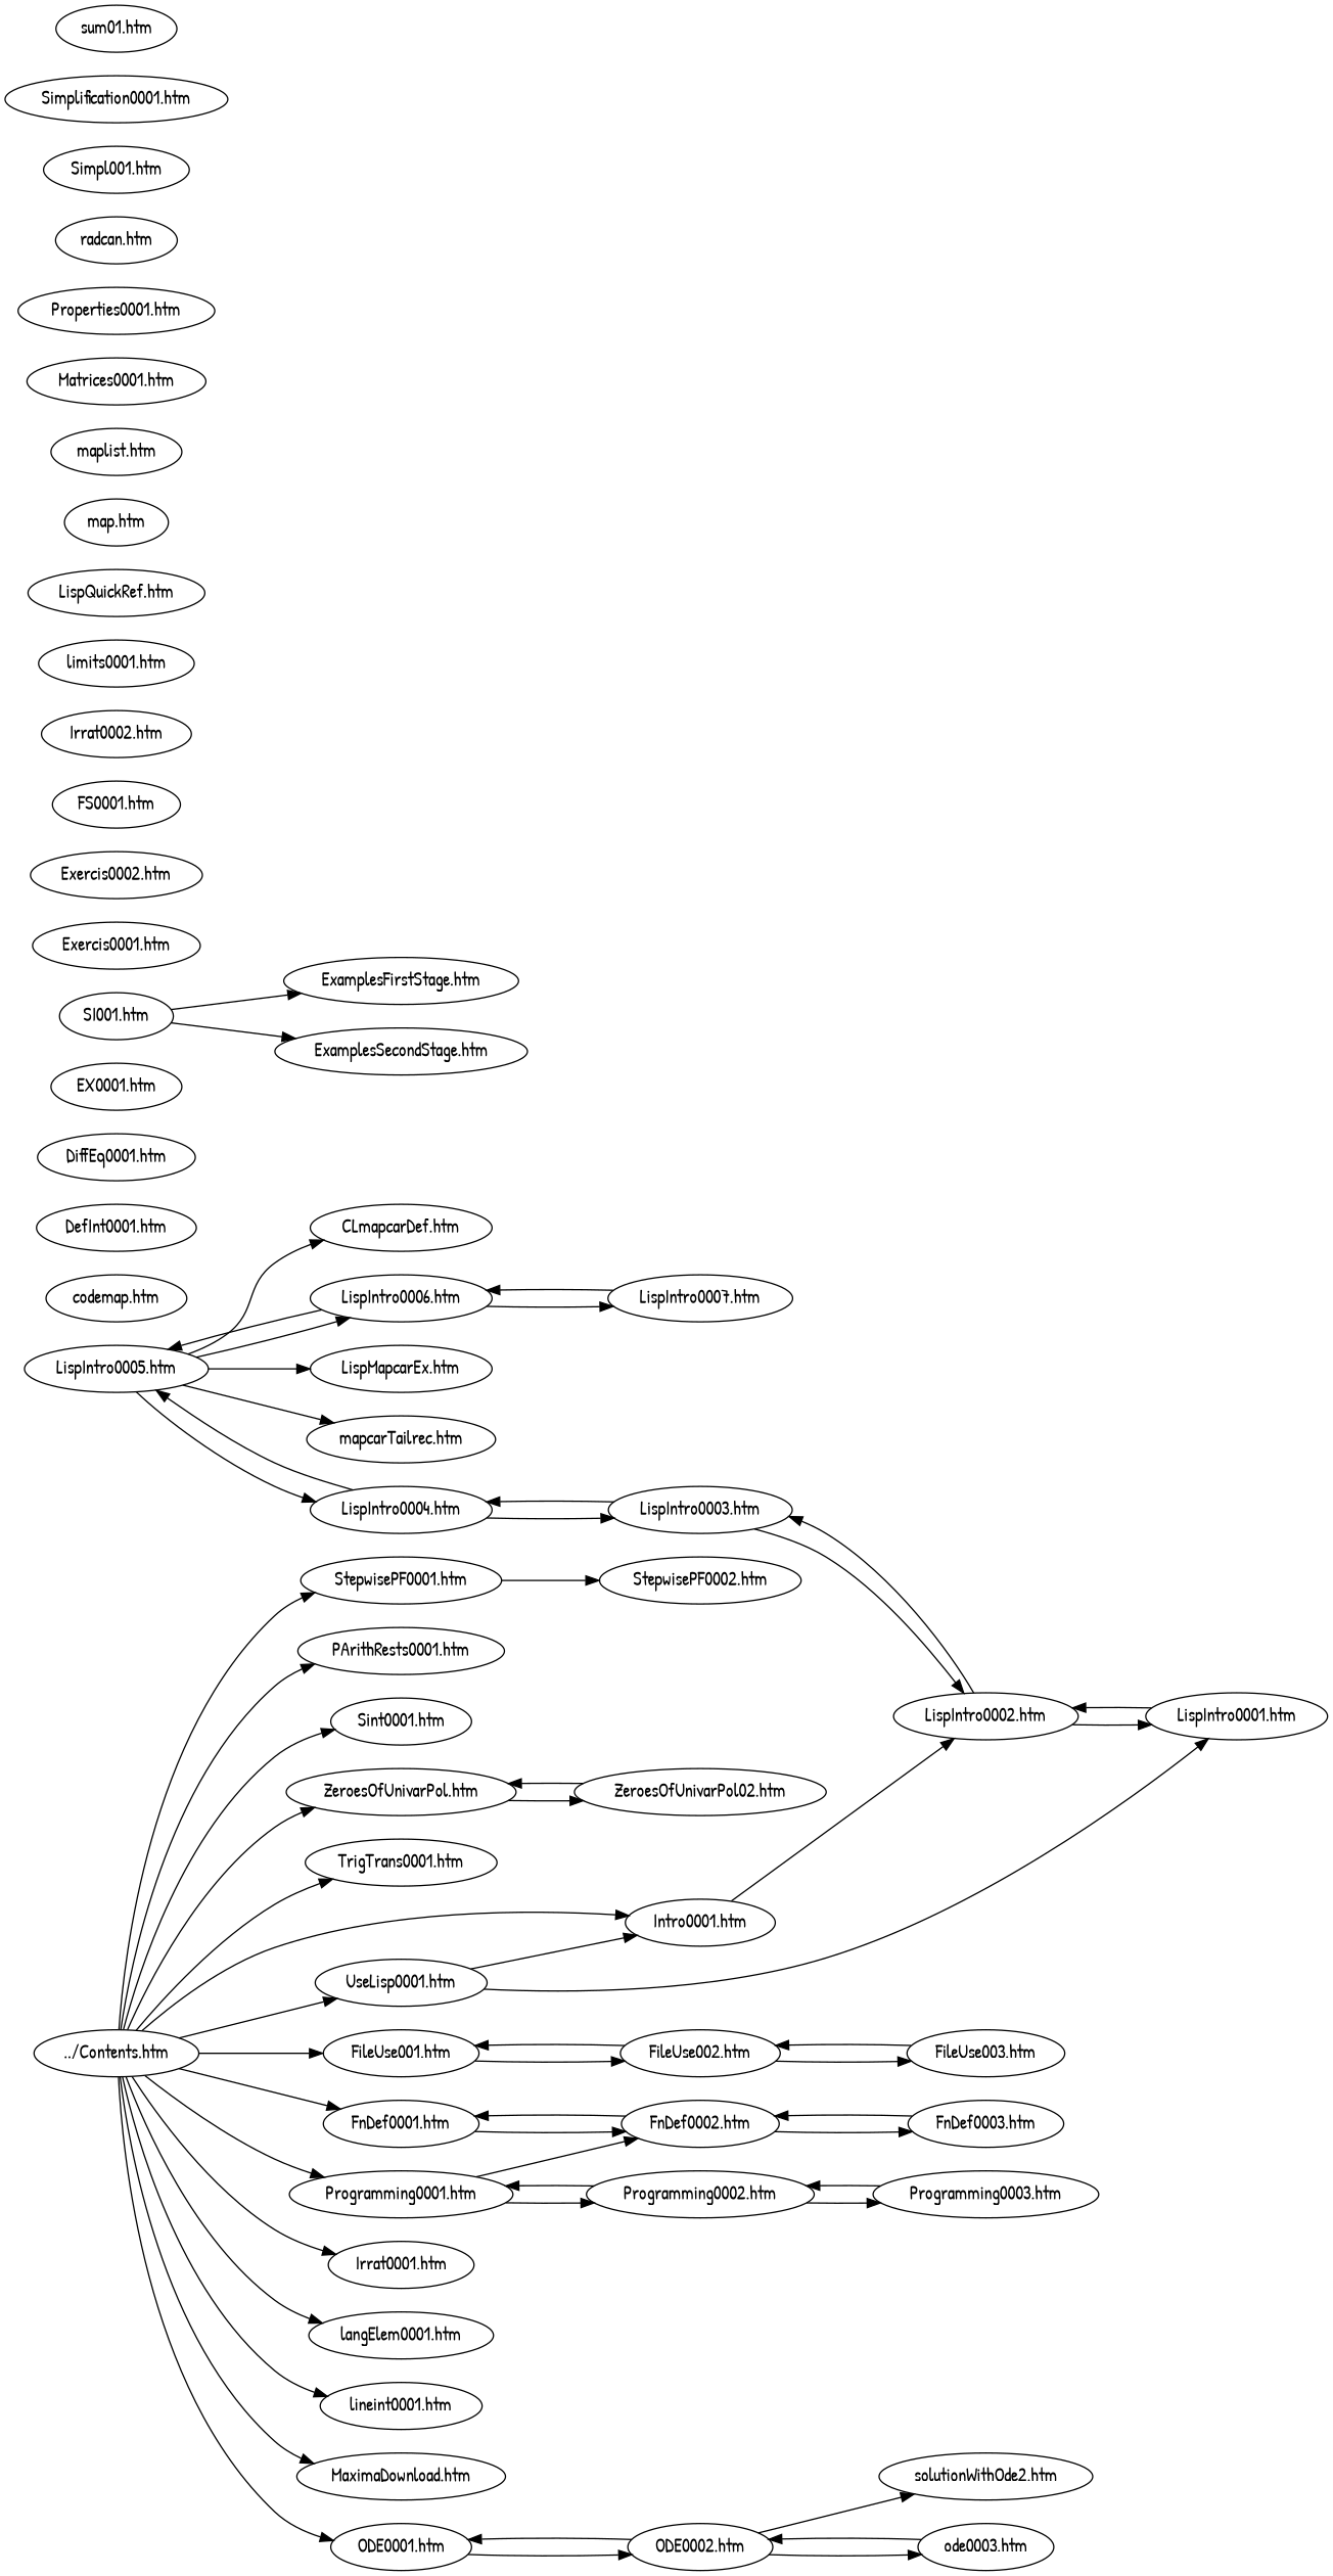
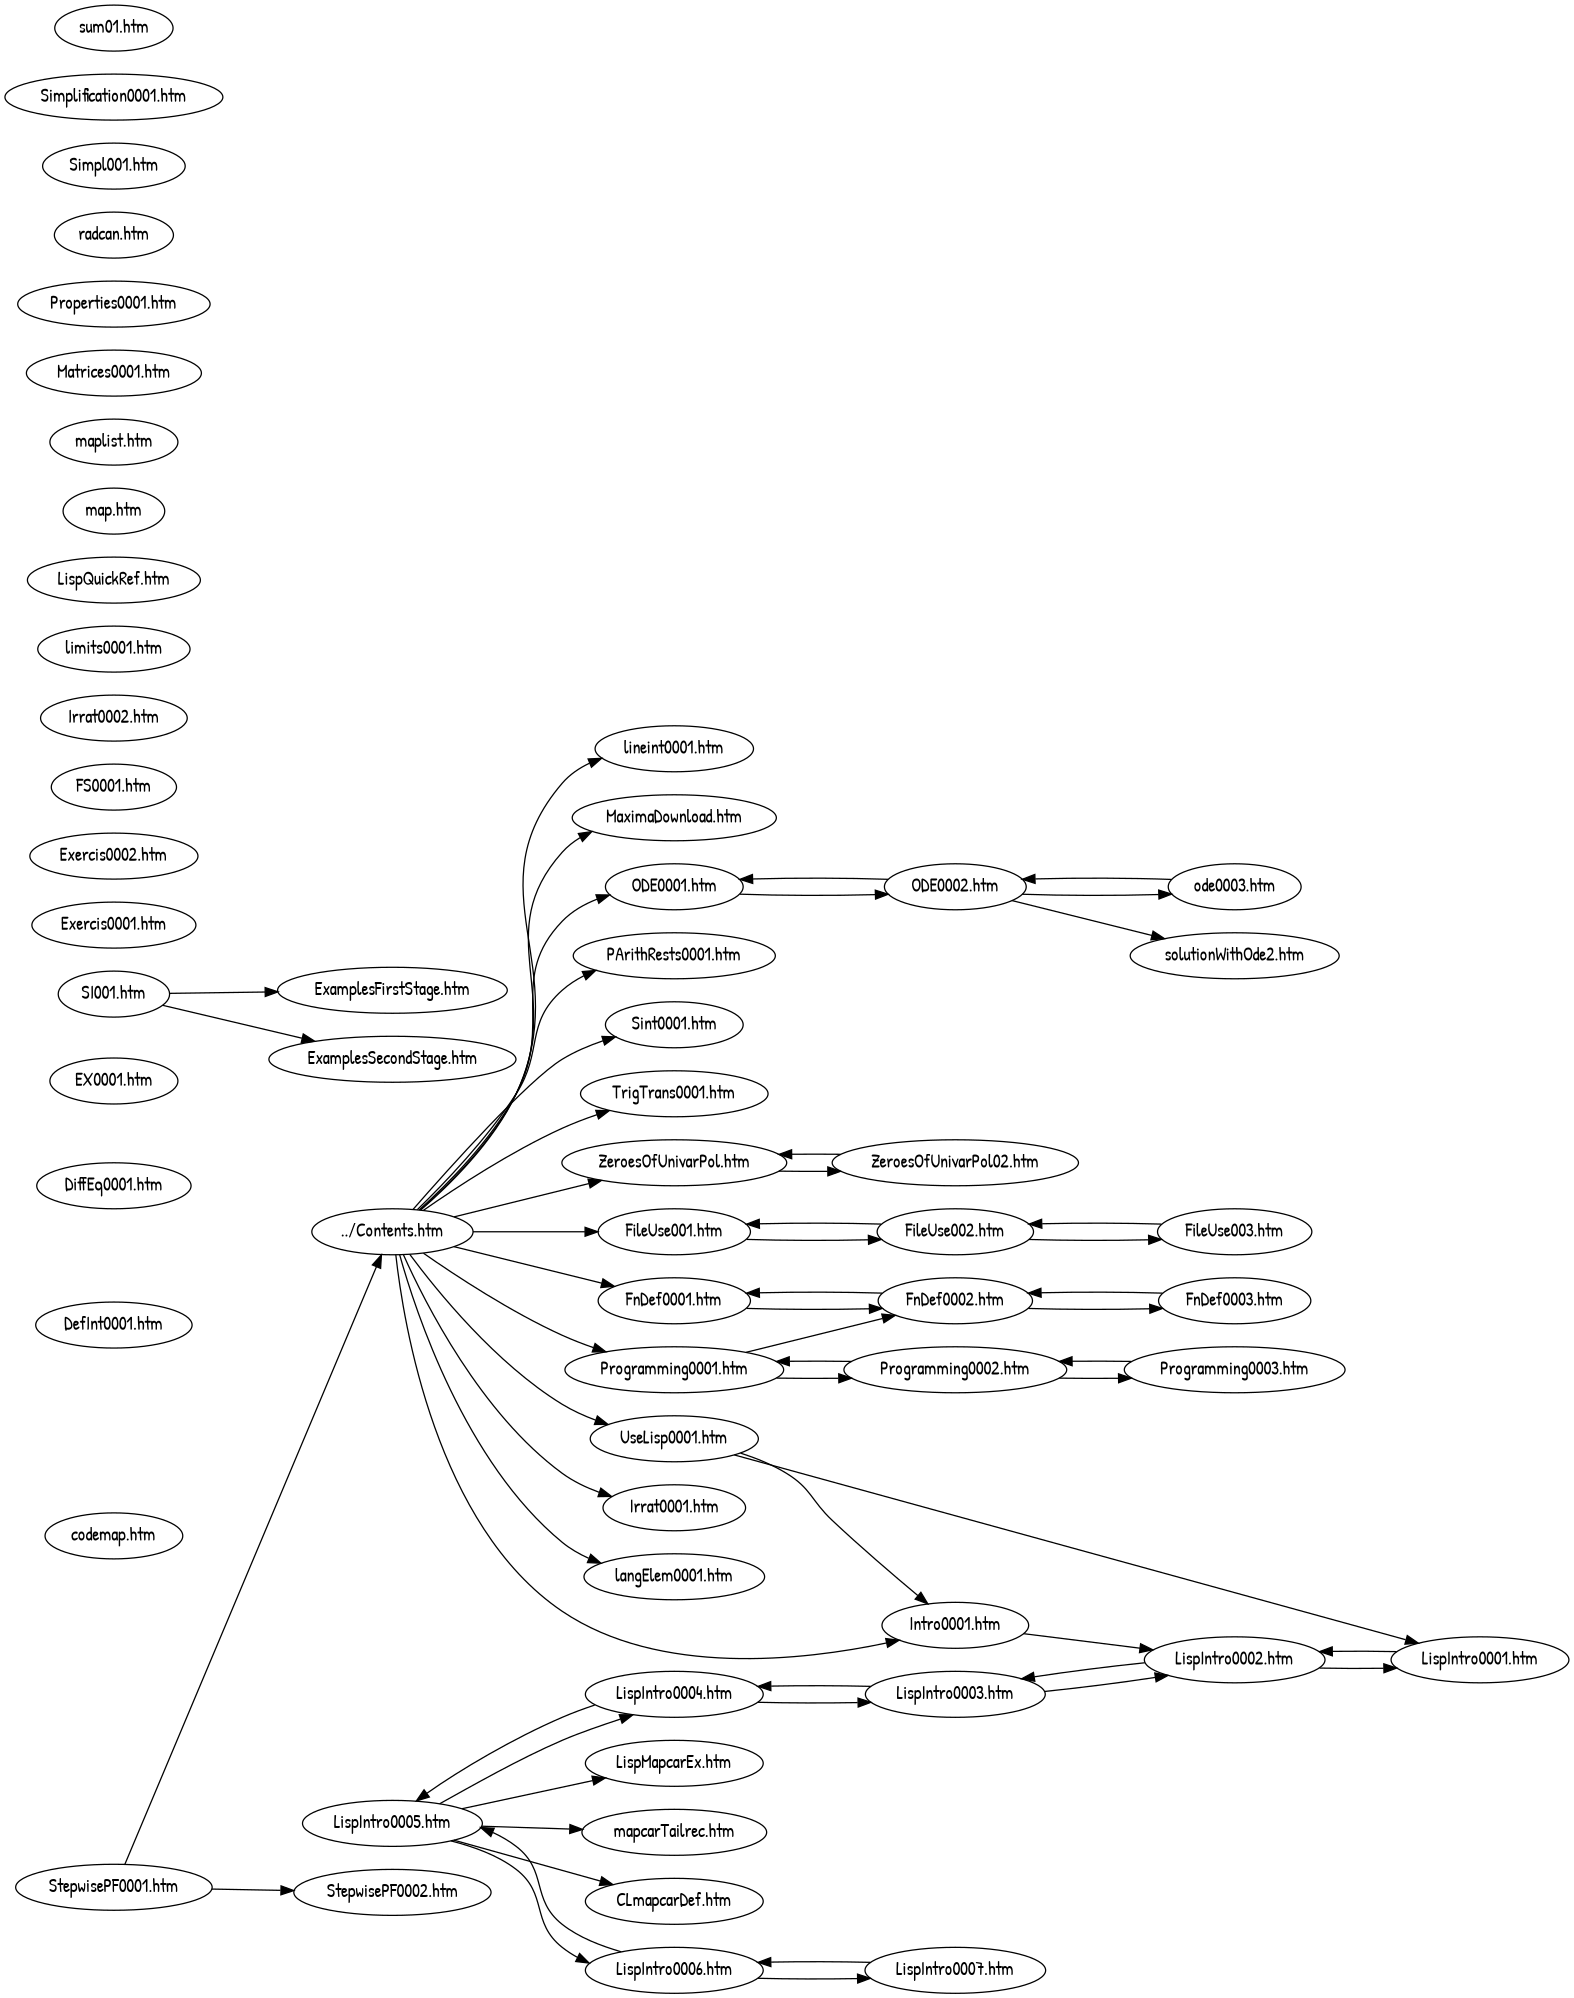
  digraph {
    fontname="Patrick Hand"
    rankdir=LR
    node [fontname="Patrick Hand"]
    edge [fontname="Patrick Hand"]
    "LispIntro0005.htm"
    "CLmapcarDef.htm"
    "LispIntro0004.htm"
    "LispIntro0006.htm"
    "LispMapcarEx.htm"
    "mapcarTailrec.htm"
    "LispIntro0003.htm"
    "LispIntro0007.htm"
    "codemap.htm"
    "DefInt0001.htm"
    "DiffEq0001.htm"
    "EX0001.htm"
    "SI001.htm"
    "ExamplesFirstStage.htm"
    "ExamplesSecondStage.htm"
    "Exercis0001.htm"
    "Exercis0002.htm"
    "FileUse001.htm"
    "FileUse002.htm"
    "FileUse003.htm"
    "../Contents.htm"
    "FnDef0001.htm"
    "Programming0001.htm"
    "Intro0001.htm"
    "UseLisp0001.htm"
    "Irrat0001.htm"
    "langElem0001.htm"
    "lineint0001.htm"
    "MaximaDownload.htm"
    "ODE0001.htm"
    "PArithRests0001.htm"
    "Sint0001.htm"
    "StepwisePF0001.htm"
    "TrigTrans0001.htm"
    "ZeroesOfUnivarPol.htm"
    "FnDef0002.htm"
    "Programming0002.htm"
    "LispIntro0002.htm"
    "LispIntro0001.htm"
    "ODE0002.htm"
    "StepwisePF0002.htm"
    "ZeroesOfUnivarPol02.htm"
    "FnDef0003.htm"
    "Programming0003.htm"
    "FS0001.htm"
    "Irrat0002.htm"
    "limits0001.htm"
    "LispQuickRef.htm"
    "map.htm"
    "maplist.htm"
    "Matrices0001.htm"
    "ode0003.htm"
    "solutionWithOde2.htm"
    "Properties0001.htm"
    "radcan.htm"
    "Simpl001.htm"
    "Simplification0001.htm"
    "sum01.htm"
    "LispIntro0005.htm" -> "CLmapcarDef.htm"
    "LispIntro0005.htm" -> "LispIntro0004.htm"
    "LispIntro0005.htm" -> "LispIntro0006.htm"
    "LispIntro0005.htm" -> "LispMapcarEx.htm"
    "LispIntro0005.htm" -> "mapcarTailrec.htm"
    "LispIntro0004.htm" -> "LispIntro0005.htm"
    "LispIntro0004.htm" -> "LispIntro0003.htm"
    "LispIntro0006.htm" -> "LispIntro0005.htm"
    "LispIntro0006.htm" -> "LispIntro0007.htm"
    "LispIntro0003.htm" -> "LispIntro0004.htm"
    "LispIntro0003.htm" -> "LispIntro0002.htm"
    "LispIntro0007.htm" -> "LispIntro0006.htm"
    "SI001.htm" -> "ExamplesFirstStage.htm"
    "SI001.htm" -> "ExamplesSecondStage.htm"
    "FileUse001.htm" -> "FileUse002.htm"
    "FileUse002.htm" -> "FileUse001.htm"
    "FileUse002.htm" -> "FileUse003.htm"
    "FileUse003.htm" -> "FileUse002.htm"
    "../Contents.htm" -> "FileUse001.htm"
    "../Contents.htm" -> "FnDef0001.htm"
    "../Contents.htm" -> "Programming0001.htm"
    "../Contents.htm" -> "Intro0001.htm"
    "../Contents.htm" -> "UseLisp0001.htm"
    "../Contents.htm" -> "Irrat0001.htm"
    "../Contents.htm" -> "langElem0001.htm"
    "../Contents.htm" -> "lineint0001.htm"
    "../Contents.htm" -> "MaximaDownload.htm"
    "../Contents.htm" -> "ODE0001.htm"
    "../Contents.htm" -> "PArithRests0001.htm"
    "../Contents.htm" -> "Sint0001.htm"
-   "../Contents.htm" -> "StepwisePF0001.htm"
+   "StepwisePF0001.htm" -> "../Contents.htm"
    "../Contents.htm" -> "TrigTrans0001.htm"
    "../Contents.htm" -> "ZeroesOfUnivarPol.htm"
    "FnDef0001.htm" -> "FnDef0002.htm"
    "Programming0001.htm" -> "FnDef0002.htm"
    "Programming0001.htm" -> "Programming0002.htm"
    "Intro0001.htm" -> "LispIntro0002.htm"
    "UseLisp0001.htm" -> "Intro0001.htm"
    "UseLisp0001.htm" -> "LispIntro0001.htm"
    "ODE0001.htm" -> "ODE0002.htm"
    "StepwisePF0001.htm" -> "StepwisePF0002.htm"
    "ZeroesOfUnivarPol.htm" -> "ZeroesOfUnivarPol02.htm"
    "FnDef0002.htm" -> "FnDef0001.htm"
    "FnDef0002.htm" -> "FnDef0003.htm"
    "Programming0002.htm" -> "Programming0001.htm"
    "Programming0002.htm" -> "Programming0003.htm"
    "LispIntro0002.htm" -> "LispIntro0003.htm"
    "LispIntro0002.htm" -> "LispIntro0001.htm"
    "LispIntro0001.htm" -> "LispIntro0002.htm"
    "ODE0002.htm" -> "ODE0001.htm"
    "ODE0002.htm" -> "ode0003.htm"
    "ODE0002.htm" -> "solutionWithOde2.htm"
    "ZeroesOfUnivarPol02.htm" -> "ZeroesOfUnivarPol.htm"
    "FnDef0003.htm" -> "FnDef0002.htm"
    "Programming0003.htm" -> "Programming0002.htm"
    "ode0003.htm" -> "ODE0002.htm"
  }
